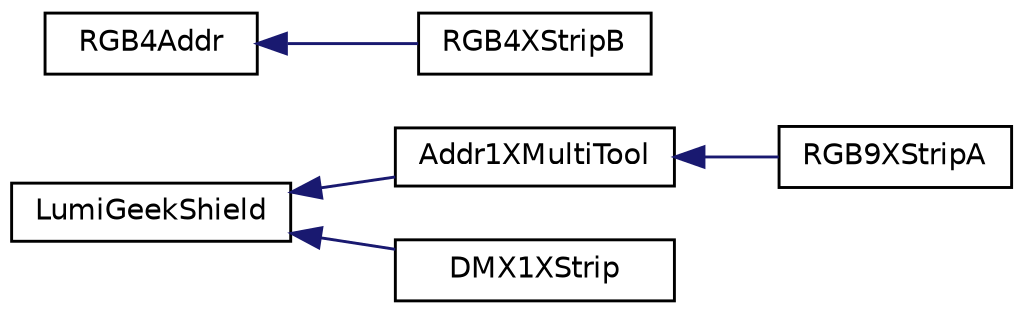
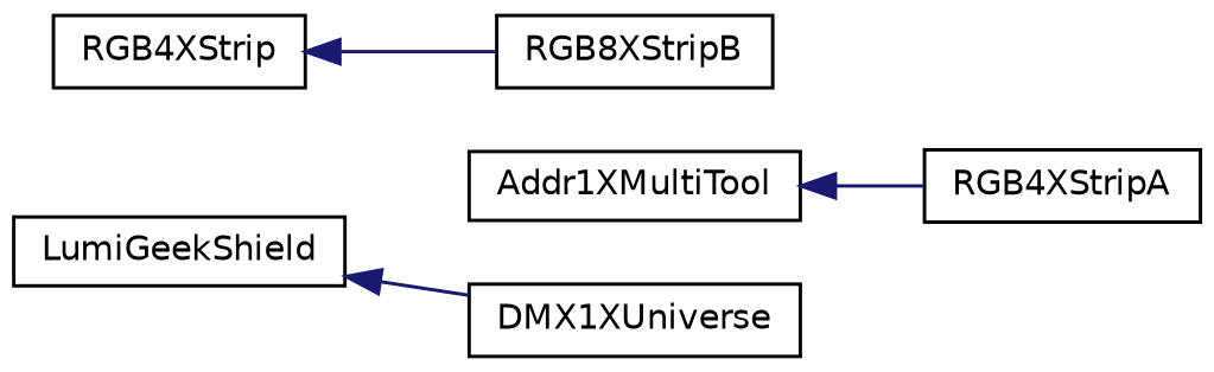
  digraph {
    rankdir=LR
    node [color=black fillcolor=white fontname=Helvetica fontsize=10 shape=record style=filled]
    edge [color=midnightblue dir=back fontname=Helvetica fontsize=10 labelfontname=Helvetica labelfontsize=10 style=solid]
    n1 [height=0.2 label=LumiGeekShield width=0.4]
    n2 [height=0.2 label=Addr1XMultiTool width=0.4]
-   n3 [height=0.2 label=DMX1XStrip width=0.4]
-   n4 [height=0.2 label=RGB9XStripA width=0.4]
-   n5 [height=0.2 label=RGB4Addr width=0.4]
-   n6 [height=0.2 label=RGB4XStripB width=0.4]
-   n1 -> n2
+   n3 [height=0.2 label=DMX1XUniverse width=0.4]
+   n4 [height=0.2 label=RGB4XStripA width=0.4]
+   n5 [height=0.2 label=RGB4XStrip width=0.4]
+   n6 [height=0.2 label=RGB8XStripB width=0.4]
    n1 -> n3
    n2 -> n4
    n5 -> n6
  }
